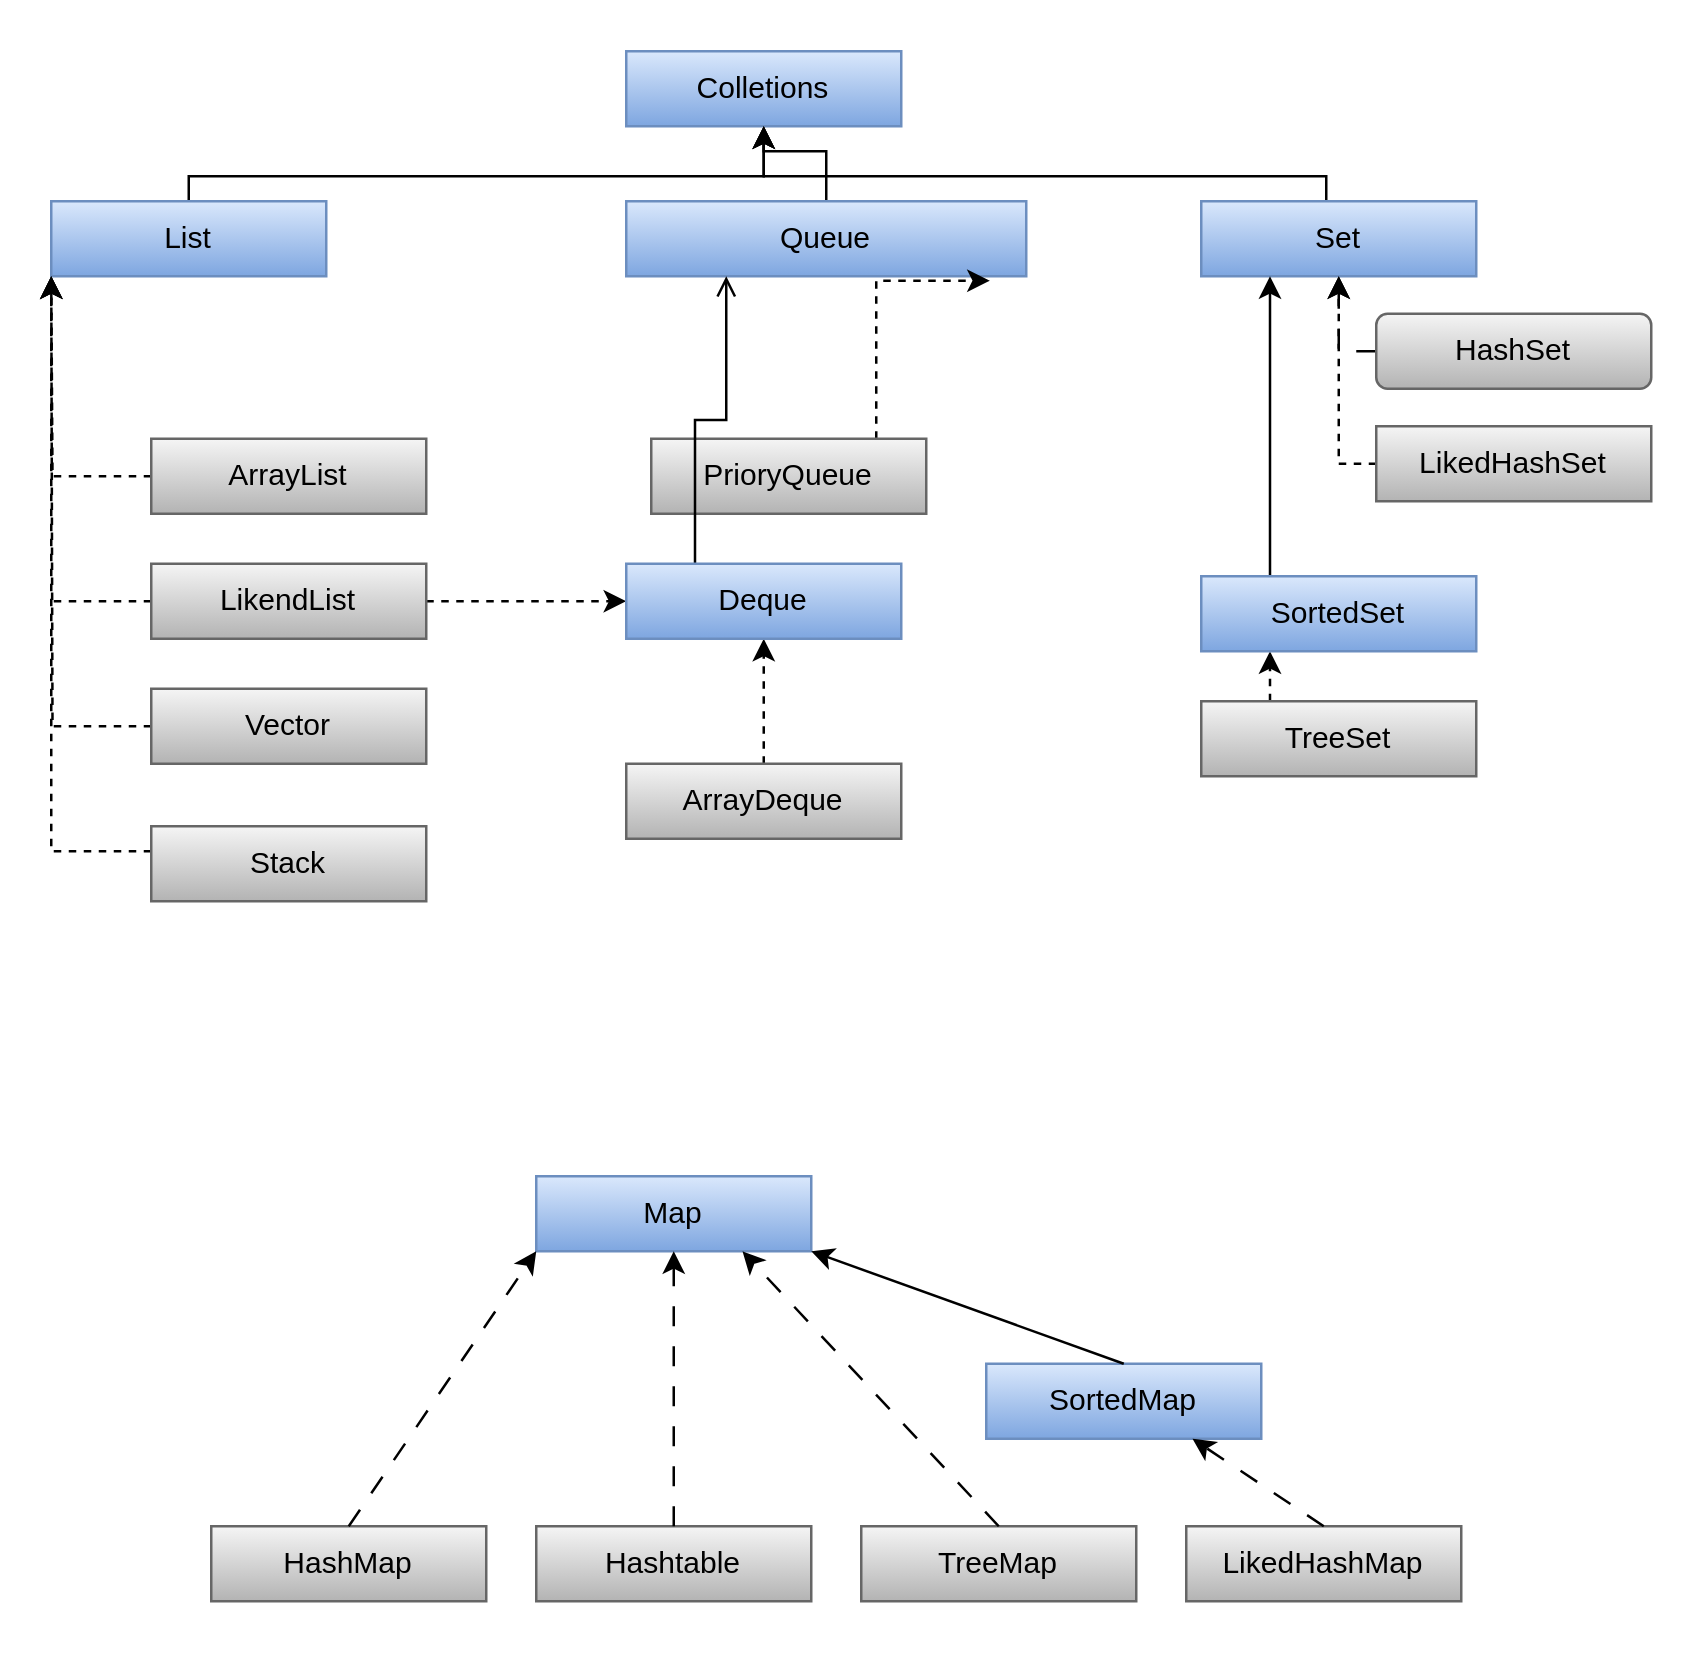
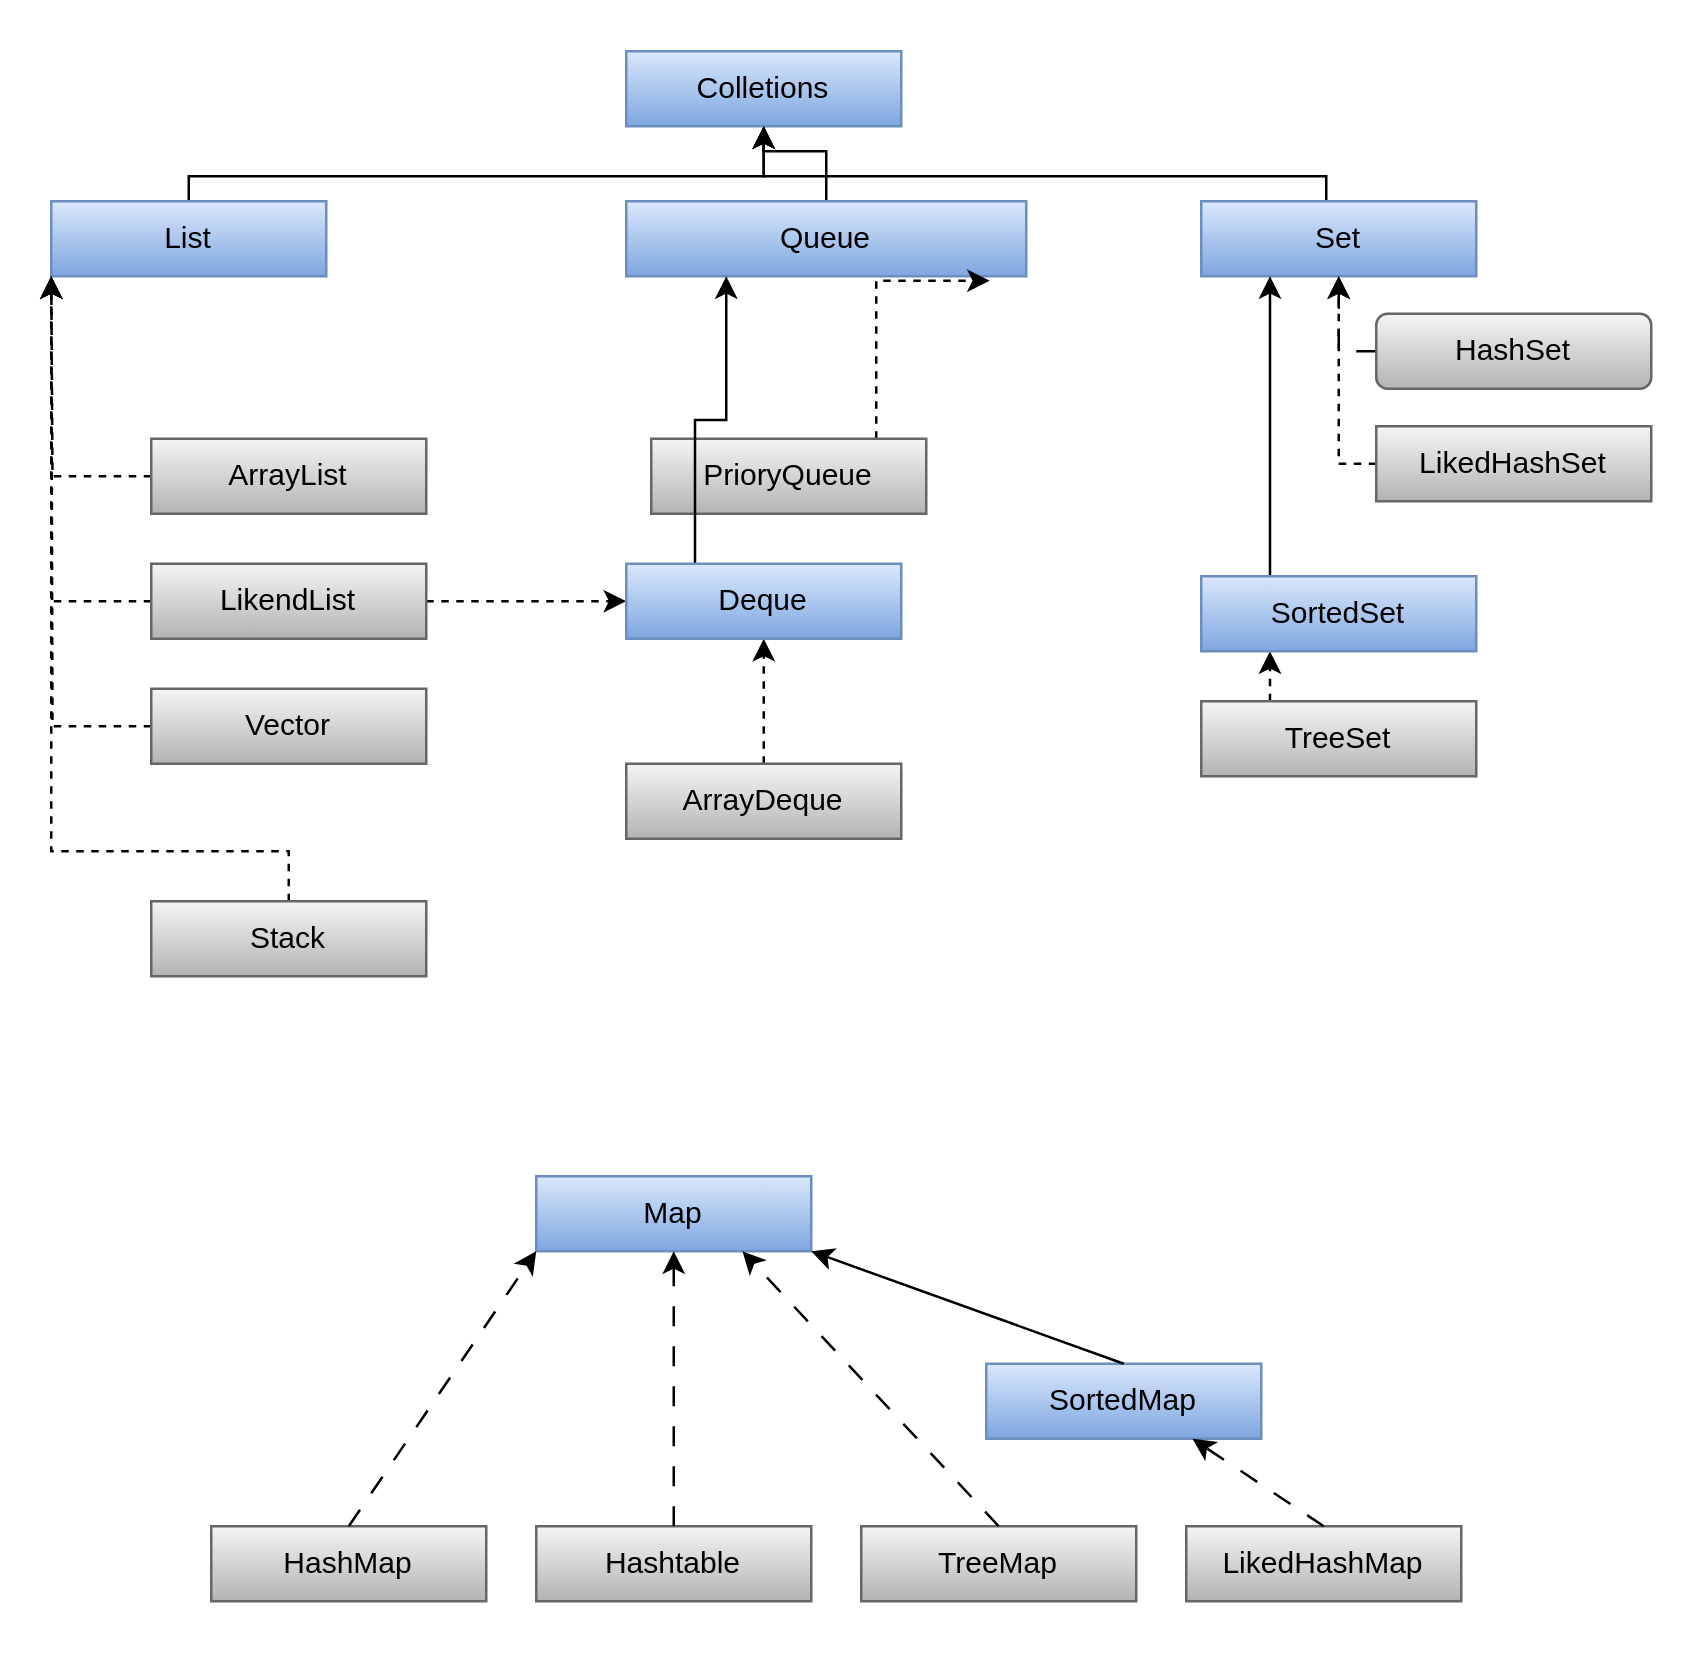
  <mxCell id="0" />
  <mxCell id="1" parent="0" />
  <mxCell id="2" value="Colletions" style="rounded=0;whiteSpace=wrap;html=1;fillColor=#dae8fc;gradientColor=#7ea6e0;strokeColor=#6c8ebf;" vertex="1" parent="1"><mxGeometry x="250" y="20" width="110" height="30" as="geometry" /></mxCell>
  <mxCell id="3" style="edgeStyle=orthogonalEdgeStyle;rounded=0;orthogonalLoop=1;jettySize=auto;html=1;entryX=0.5;entryY=1;entryDx=0;entryDy=0;" edge="1" parent="1" source="4" target="2"><mxGeometry relative="1" as="geometry"><Array as="points"><mxPoint x="75" y="70" /><mxPoint x="305" y="70" /></Array></mxGeometry></mxCell>
  <mxCell id="4" value="List" style="rounded=0;whiteSpace=wrap;html=1;fillColor=#dae8fc;gradientColor=#7ea6e0;strokeColor=#6c8ebf;" vertex="1" parent="1"><mxGeometry x="20" y="80" width="110" height="30" as="geometry" /></mxCell>
  <mxCell id="5" style="edgeStyle=orthogonalEdgeStyle;rounded=0;orthogonalLoop=1;jettySize=auto;html=1;dashed=1;" edge="1" parent="1" source="6"><mxGeometry relative="1" as="geometry"><mxPoint x="20" y="110" as="targetPoint" /></mxGeometry></mxCell>
  <mxCell id="6" value="ArrayList" style="rounded=0;whiteSpace=wrap;html=1;fillColor=#f5f5f5;gradientColor=#b3b3b3;strokeColor=#666666;" vertex="1" parent="1"><mxGeometry x="60" y="175" width="110" height="30" as="geometry" /></mxCell>
  <mxCell id="7" style="edgeStyle=orthogonalEdgeStyle;rounded=0;orthogonalLoop=1;jettySize=auto;html=1;entryX=0;entryY=1;entryDx=0;entryDy=0;dashed=1;" edge="1" parent="1" source="8" target="4"><mxGeometry relative="1" as="geometry"><Array as="points"><mxPoint x="20" y="340" /></Array></mxGeometry></mxCell>
- <mxCell id="8" value="Stack" style="rounded=0;whiteSpace=wrap;html=1;fillColor=#f5f5f5;gradientColor=#b3b3b3;strokeColor=#666666;" vertex="1" parent="1"><mxGeometry x="60" y="330" width="110" height="30" as="geometry" /></mxCell>
+ <mxCell id="8" value="Stack" style="rounded=0;whiteSpace=wrap;html=1;fillColor=#f5f5f5;gradientColor=#b3b3b3;strokeColor=#666666;" vertex="1" parent="1"><mxGeometry x="60" y="360" width="110" height="30" as="geometry" /></mxCell>
  <mxCell id="9" style="edgeStyle=orthogonalEdgeStyle;rounded=0;orthogonalLoop=1;jettySize=auto;html=1;dashed=1;" edge="1" parent="1" source="10"><mxGeometry relative="1" as="geometry"><mxPoint x="20" y="110" as="targetPoint" /></mxGeometry></mxCell>
  <mxCell id="10" value="Vector" style="rounded=0;whiteSpace=wrap;html=1;fillColor=#f5f5f5;gradientColor=#b3b3b3;strokeColor=#666666;" vertex="1" parent="1"><mxGeometry x="60" y="275" width="110" height="30" as="geometry" /></mxCell>
  <mxCell id="11" value="" style="edgeStyle=orthogonalEdgeStyle;rounded=0;orthogonalLoop=1;jettySize=auto;html=1;dashed=1;endArrow=classic;endFill=1;" edge="1" parent="1" source="13" target="21"><mxGeometry relative="1" as="geometry" /></mxCell>
  <mxCell id="12" style="edgeStyle=orthogonalEdgeStyle;rounded=0;orthogonalLoop=1;jettySize=auto;html=1;exitX=0;exitY=0.5;exitDx=0;exitDy=0;dashed=1;endArrow=none;endFill=0;" edge="1" parent="1" source="13"><mxGeometry relative="1" as="geometry"><mxPoint x="20" y="240" as="targetPoint" /></mxGeometry></mxCell>
  <mxCell id="13" value="LikendList" style="rounded=0;whiteSpace=wrap;html=1;fillColor=#f5f5f5;gradientColor=#b3b3b3;strokeColor=#666666;" vertex="1" parent="1"><mxGeometry x="60" y="225" width="110" height="30" as="geometry" /></mxCell>
  <mxCell id="14" style="edgeStyle=orthogonalEdgeStyle;rounded=0;orthogonalLoop=1;jettySize=auto;html=1;entryX=0.5;entryY=1;entryDx=0;entryDy=0;" edge="1" parent="1" source="15" target="2"><mxGeometry relative="1" as="geometry" /></mxCell>
  <mxCell id="15" value="Queue" style="rounded=0;whiteSpace=wrap;html=1;fillColor=#dae8fc;gradientColor=#7ea6e0;strokeColor=#6c8ebf;" vertex="1" parent="1"><mxGeometry x="250" y="80" width="160" height="30" as="geometry" /></mxCell>
  <mxCell id="16" style="edgeStyle=orthogonalEdgeStyle;rounded=0;orthogonalLoop=1;jettySize=auto;html=1;dashed=1;entryX=0.909;entryY=1.059;entryDx=0;entryDy=0;entryPerimeter=0;" edge="1" parent="1" source="17" target="15"><mxGeometry relative="1" as="geometry"><mxPoint x="317.5" y="175" as="sourcePoint" /><mxPoint x="350" y="155" as="targetPoint" /><Array as="points"><mxPoint x="350" y="160" /><mxPoint x="350" y="160" /></Array></mxGeometry></mxCell>
  <mxCell id="17" value="PrioryQueue" style="rounded=0;whiteSpace=wrap;html=1;fillColor=#f5f5f5;gradientColor=#b3b3b3;strokeColor=#666666;" vertex="1" parent="1"><mxGeometry x="260" y="175" width="110" height="30" as="geometry" /></mxCell>
  <mxCell id="18" style="edgeStyle=orthogonalEdgeStyle;rounded=0;orthogonalLoop=1;jettySize=auto;html=1;entryX=0.5;entryY=1;entryDx=0;entryDy=0;dashed=1;" edge="1" parent="1" source="19" target="21"><mxGeometry relative="1" as="geometry" /></mxCell>
  <mxCell id="19" value="ArrayDeque" style="rounded=0;whiteSpace=wrap;html=1;fillColor=#f5f5f5;gradientColor=#b3b3b3;strokeColor=#666666;" vertex="1" parent="1"><mxGeometry x="250" y="305" width="110" height="30" as="geometry" /></mxCell>
- <mxCell id="20" style="edgeStyle=orthogonalEdgeStyle;rounded=0;orthogonalLoop=1;jettySize=auto;html=1;exitX=0.25;exitY=0;exitDx=0;exitDy=0;entryX=0.25;entryY=1;entryDx=0;entryDy=0;endArrow=open;" edge="1" parent="1" source="21" target="15"><mxGeometry relative="1" as="geometry"><mxPoint x="277.5" y="170" as="targetPoint" /></mxGeometry></mxCell>
+ <mxCell id="20" style="edgeStyle=orthogonalEdgeStyle;rounded=0;orthogonalLoop=1;jettySize=auto;html=1;exitX=0.25;exitY=0;exitDx=0;exitDy=0;entryX=0.25;entryY=1;entryDx=0;entryDy=0;" edge="1" parent="1" source="21" target="15"><mxGeometry relative="1" as="geometry"><mxPoint x="277.5" y="170" as="targetPoint" /></mxGeometry></mxCell>
  <mxCell id="21" value="Deque" style="rounded=0;whiteSpace=wrap;html=1;fillColor=#dae8fc;gradientColor=#7ea6e0;strokeColor=#6c8ebf;" vertex="1" parent="1"><mxGeometry x="250" y="225" width="110" height="30" as="geometry" /></mxCell>
  <mxCell id="22" style="edgeStyle=orthogonalEdgeStyle;rounded=0;orthogonalLoop=1;jettySize=auto;html=1;exitX=0.25;exitY=0;exitDx=0;exitDy=0;entryX=0.25;entryY=1;entryDx=0;entryDy=0;dashed=1;endArrow=classic;endFill=1;" edge="1" parent="1" source="23" target="29"><mxGeometry relative="1" as="geometry" /></mxCell>
  <mxCell id="23" value="TreeSet" style="rounded=0;whiteSpace=wrap;html=1;fillColor=#f5f5f5;gradientColor=#b3b3b3;strokeColor=#666666;" vertex="1" parent="1"><mxGeometry x="480" y="280" width="110" height="30" as="geometry" /></mxCell>
  <mxCell id="24" style="edgeStyle=orthogonalEdgeStyle;rounded=0;orthogonalLoop=1;jettySize=auto;html=1;entryX=0.5;entryY=1;entryDx=0;entryDy=0;" edge="1" parent="1" source="25" target="2"><mxGeometry relative="1" as="geometry"><Array as="points"><mxPoint x="530" y="70" /><mxPoint x="305" y="70" /></Array></mxGeometry></mxCell>
  <mxCell id="25" value="Set" style="rounded=0;whiteSpace=wrap;html=1;fillColor=#dae8fc;gradientColor=#7ea6e0;strokeColor=#6c8ebf;" vertex="1" parent="1"><mxGeometry x="480" y="80" width="110" height="30" as="geometry" /></mxCell>
  <mxCell id="26" style="edgeStyle=orthogonalEdgeStyle;rounded=0;orthogonalLoop=1;jettySize=auto;html=1;exitX=0;exitY=0.5;exitDx=0;exitDy=0;entryX=0.5;entryY=1;entryDx=0;entryDy=0;endArrow=classic;endFill=1;dashed=1;dashPattern=8 8;" edge="1" parent="1" source="27" target="25"><mxGeometry relative="1" as="geometry" /></mxCell>
  <mxCell id="27" value="HashSet" style="whiteSpace=wrap;html=1;fillColor=#f5f5f5;gradientColor=#b3b3b3;strokeColor=#666666;rounded=1;" vertex="1" parent="1"><mxGeometry x="550" y="125" width="110" height="30" as="geometry" /></mxCell>
  <mxCell id="28" style="edgeStyle=orthogonalEdgeStyle;rounded=0;orthogonalLoop=1;jettySize=auto;html=1;exitX=0.25;exitY=0;exitDx=0;exitDy=0;entryX=0.25;entryY=1;entryDx=0;entryDy=0;endArrow=classic;endFill=1;" edge="1" parent="1" source="29" target="25"><mxGeometry relative="1" as="geometry" /></mxCell>
  <mxCell id="29" value="SortedSet" style="rounded=0;whiteSpace=wrap;html=1;fillColor=#dae8fc;gradientColor=#7ea6e0;strokeColor=#6c8ebf;" vertex="1" parent="1"><mxGeometry x="480" y="230" width="110" height="30" as="geometry" /></mxCell>
  <mxCell id="30" style="edgeStyle=orthogonalEdgeStyle;rounded=0;orthogonalLoop=1;jettySize=auto;html=1;entryX=0.5;entryY=1;entryDx=0;entryDy=0;endArrow=classic;endFill=1;dashed=1;" edge="1" parent="1" source="31" target="25"><mxGeometry relative="1" as="geometry"><Array as="points"><mxPoint x="535" y="185" /></Array></mxGeometry></mxCell>
  <mxCell id="31" value="LikedHashSet" style="rounded=0;whiteSpace=wrap;html=1;fillColor=#f5f5f5;gradientColor=#b3b3b3;strokeColor=#666666;" vertex="1" parent="1"><mxGeometry x="550" y="170" width="110" height="30" as="geometry" /></mxCell>
  <mxCell id="32" value="HashMap" style="rounded=0;whiteSpace=wrap;html=1;fillColor=#f5f5f5;gradientColor=#b3b3b3;strokeColor=#666666;" vertex="1" parent="1"><mxGeometry x="84" y="610" width="110" height="30" as="geometry" /></mxCell>
  <mxCell id="33" value="TreeMap" style="rounded=0;whiteSpace=wrap;html=1;fillColor=#f5f5f5;gradientColor=#b3b3b3;strokeColor=#666666;" vertex="1" parent="1"><mxGeometry x="344" y="610" width="110" height="30" as="geometry" /></mxCell>
  <mxCell id="34" value="Map" style="rounded=0;whiteSpace=wrap;html=1;fillColor=#dae8fc;gradientColor=#7ea6e0;strokeColor=#6c8ebf;" vertex="1" parent="1"><mxGeometry x="214" y="470" width="110" height="30" as="geometry" /></mxCell>
  <mxCell id="35" value="SortedMap" style="rounded=0;whiteSpace=wrap;html=1;fillColor=#dae8fc;gradientColor=#7ea6e0;strokeColor=#6c8ebf;" vertex="1" parent="1"><mxGeometry x="394" y="545" width="110" height="30" as="geometry" /></mxCell>
  <mxCell id="36" value="Hashtable" style="rounded=0;whiteSpace=wrap;html=1;fillColor=#f5f5f5;gradientColor=#b3b3b3;strokeColor=#666666;" vertex="1" parent="1"><mxGeometry x="214" y="610" width="110" height="30" as="geometry" /></mxCell>
  <mxCell id="37" value="LikedHashMap" style="rounded=0;whiteSpace=wrap;html=1;fillColor=#f5f5f5;gradientColor=#b3b3b3;strokeColor=#666666;" vertex="1" parent="1"><mxGeometry x="474" y="610" width="110" height="30" as="geometry" /></mxCell>
  <mxCell id="38" value="" style="endArrow=classic;html=1;rounded=0;entryX=1;entryY=1;entryDx=0;entryDy=0;exitX=0.5;exitY=0;exitDx=0;exitDy=0;" edge="1" parent="1" source="35" target="34"><mxGeometry width="50" height="50" relative="1" as="geometry"><mxPoint x="194" y="470" as="sourcePoint" /><mxPoint x="244" y="420" as="targetPoint" /></mxGeometry></mxCell>
  <mxCell id="39" value="" style="endArrow=classic;html=1;rounded=0;dashed=1;dashPattern=8 8;entryX=0.5;entryY=1;entryDx=0;entryDy=0;exitX=0.5;exitY=0;exitDx=0;exitDy=0;" edge="1" parent="1" source="36" target="34"><mxGeometry width="50" height="50" relative="1" as="geometry"><mxPoint x="295" y="555" as="sourcePoint" /><mxPoint x="264" y="510" as="targetPoint" /></mxGeometry></mxCell>
  <mxCell id="40" value="" style="endArrow=classic;html=1;rounded=0;dashed=1;dashPattern=8 8;entryX=0;entryY=1;entryDx=0;entryDy=0;exitX=0.5;exitY=0;exitDx=0;exitDy=0;" edge="1" parent="1" source="32" target="34"><mxGeometry width="50" height="50" relative="1" as="geometry"><mxPoint x="279" y="620" as="sourcePoint" /><mxPoint x="279" y="510" as="targetPoint" /></mxGeometry></mxCell>
  <mxCell id="41" value="" style="endArrow=classic;html=1;rounded=0;dashed=1;dashPattern=8 8;exitX=0.5;exitY=0;exitDx=0;exitDy=0;entryX=0.75;entryY=1;entryDx=0;entryDy=0;" edge="1" parent="1" source="37" target="35"><mxGeometry width="50" height="50" relative="1" as="geometry"><mxPoint x="279" y="620" as="sourcePoint" /><mxPoint x="374" y="580" as="targetPoint" /></mxGeometry></mxCell>
  <mxCell id="42" value="" style="endArrow=classic;html=1;rounded=0;dashed=1;dashPattern=8 8;entryX=0.75;entryY=1;entryDx=0;entryDy=0;exitX=0.5;exitY=0;exitDx=0;exitDy=0;" edge="1" parent="1" source="33" target="34"><mxGeometry width="50" height="50" relative="1" as="geometry"><mxPoint x="279" y="620" as="sourcePoint" /><mxPoint x="279" y="510" as="targetPoint" /></mxGeometry></mxCell>
